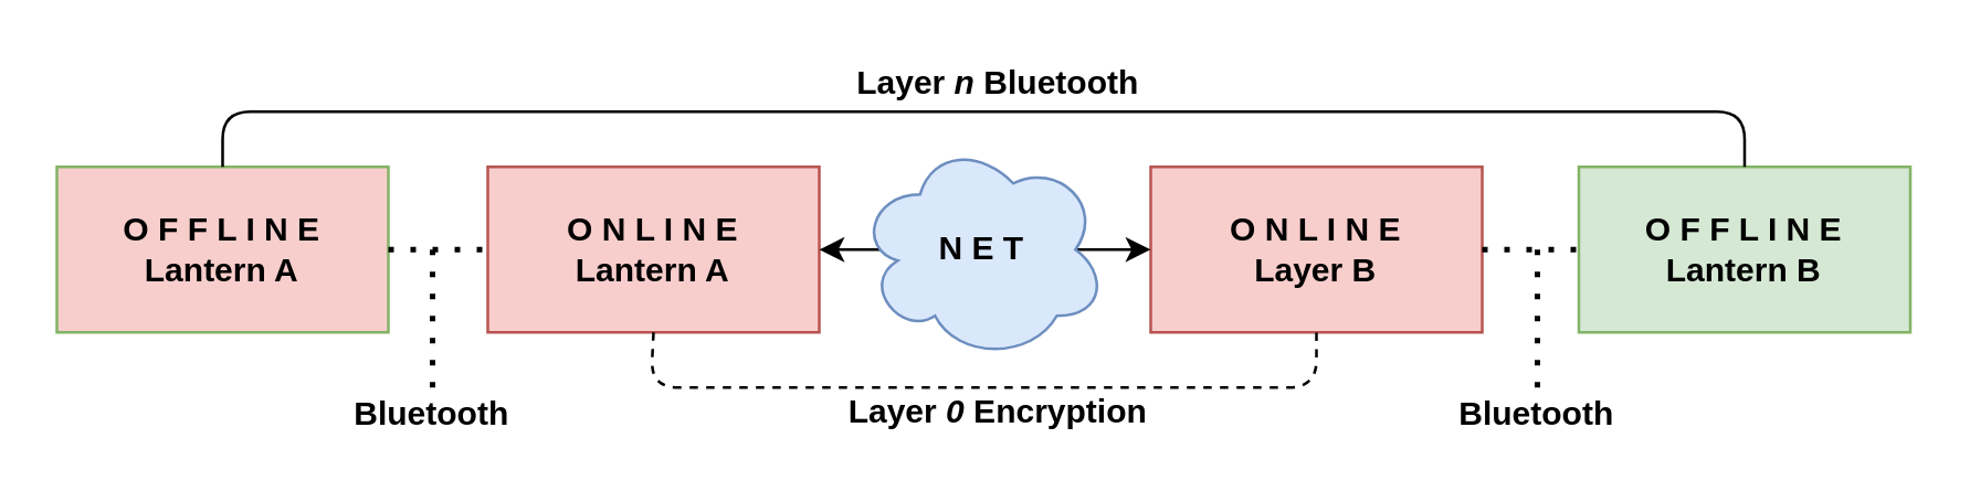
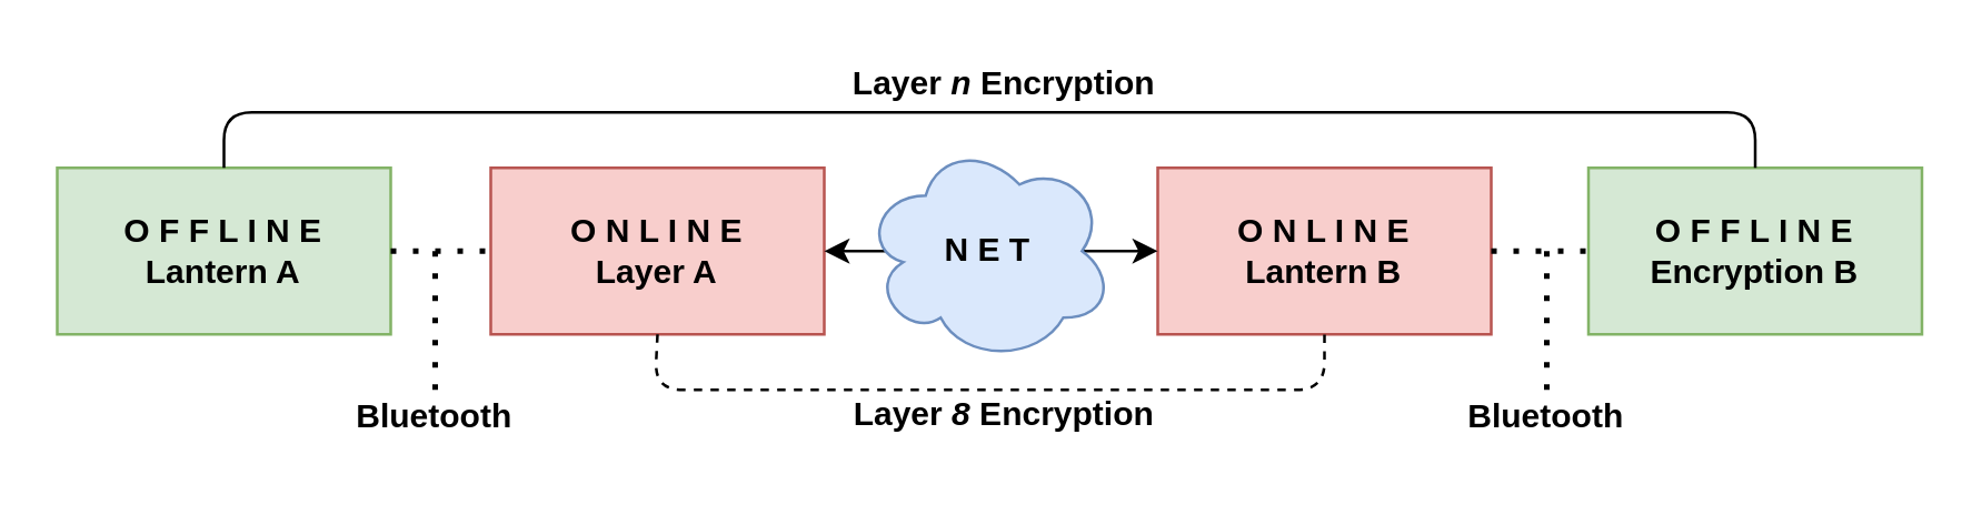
  <mxCell id="0" />
  <mxCell id="1" parent="0" />
- <mxCell id="2" value="O F F L I N E&lt;br&gt;Lantern A" style="rounded=0;whiteSpace=wrap;html=1;fillColor=#f8cecc;strokeColor=#82b366;fontStyle=1;" vertex="1" parent="1"><mxGeometry x="20" y="60" width="120" height="60" as="geometry" /></mxCell>
- <mxCell id="3" value="O N L I N E&lt;br&gt;Layer B" style="rounded=0;whiteSpace=wrap;html=1;fillColor=#f8cecc;strokeColor=#b85450;fontStyle=1" vertex="1" parent="1"><mxGeometry x="416" y="60" width="120" height="60" as="geometry" /></mxCell>
- <mxCell id="4" value="O N L I N E&lt;br&gt;Lantern A" style="rounded=0;whiteSpace=wrap;html=1;fillColor=#f8cecc;strokeColor=#b85450;fontStyle=1" vertex="1" parent="1"><mxGeometry x="176" y="60" width="120" height="60" as="geometry" /></mxCell>
- <mxCell id="5" value="O F F L I N E&lt;br&gt;Lantern B" style="rounded=0;whiteSpace=wrap;html=1;fillColor=#d5e8d4;strokeColor=#82b366;fontStyle=1" vertex="1" parent="1"><mxGeometry x="571" y="60" width="120" height="60" as="geometry" /></mxCell>
+ <mxCell id="2" value="O F F L I N E&lt;br&gt;Lantern A" style="rounded=0;whiteSpace=wrap;html=1;fillColor=#d5e8d4;strokeColor=#82b366;fontStyle=1" vertex="1" parent="1"><mxGeometry x="20" y="60" width="120" height="60" as="geometry" /></mxCell>
+ <mxCell id="3" value="O N L I N E&lt;br&gt;Lantern B" style="rounded=0;whiteSpace=wrap;html=1;fillColor=#f8cecc;strokeColor=#b85450;fontStyle=1" vertex="1" parent="1"><mxGeometry x="416" y="60" width="120" height="60" as="geometry" /></mxCell>
+ <mxCell id="4" value="O N L I N E&lt;br&gt;Layer A" style="rounded=0;whiteSpace=wrap;html=1;fillColor=#f8cecc;strokeColor=#b85450;fontStyle=1" vertex="1" parent="1"><mxGeometry x="176" y="60" width="120" height="60" as="geometry" /></mxCell>
+ <mxCell id="5" value="O F F L I N E&lt;br&gt;Encryption B" style="rounded=0;whiteSpace=wrap;html=1;fillColor=#d5e8d4;strokeColor=#82b366;fontStyle=1" vertex="1" parent="1"><mxGeometry x="571" y="60" width="120" height="60" as="geometry" /></mxCell>
  <mxCell id="6" value="" style="endArrow=none;dashed=1;html=1;dashPattern=1 3;strokeWidth=2;exitX=1;exitY=0.5;exitDx=0;exitDy=0;entryX=0;entryY=0.5;entryDx=0;entryDy=0;" edge="1" parent="1" source="2" target="4"><mxGeometry width="50" height="50" relative="1" as="geometry"><mxPoint x="336" y="260" as="sourcePoint" /><mxPoint x="386" y="210" as="targetPoint" /></mxGeometry></mxCell>
  <mxCell id="7" value="" style="endArrow=none;dashed=1;html=1;dashPattern=1 3;strokeWidth=2;exitX=1;exitY=0.5;exitDx=0;exitDy=0;entryX=0;entryY=0.5;entryDx=0;entryDy=0;" edge="1" parent="1" source="3" target="5"><mxGeometry width="50" height="50" relative="1" as="geometry"><mxPoint x="576" y="300" as="sourcePoint" /><mxPoint x="626" y="250" as="targetPoint" /></mxGeometry></mxCell>
  <mxCell id="8" value="" style="endArrow=classic;html=1;entryX=0;entryY=0.5;entryDx=0;entryDy=0;startArrow=classic;startFill=1;" edge="1" parent="1" source="4" target="3"><mxGeometry relative="1" as="geometry"><mxPoint x="326" y="370" as="sourcePoint" /><mxPoint x="426" y="370" as="targetPoint" /></mxGeometry></mxCell>
  <mxCell id="9" value="N E T" style="ellipse;shape=cloud;whiteSpace=wrap;html=1;fontFamily=Helvetica;fontSize=12;align=center;strokeColor=#6c8ebf;fillColor=#dae8fc;fontStyle=1" vertex="1" parent="8"><mxGeometry width="90" height="80" relative="1" as="geometry"><mxPoint x="-46" y="-40" as="offset" /></mxGeometry></mxCell>
  <mxCell id="10" value="Bluetooth" style="text;html=1;strokeColor=none;fillColor=none;align=center;verticalAlign=middle;whiteSpace=wrap;rounded=0;fontStyle=1" vertex="1" parent="1"><mxGeometry x="126" y="140" width="60" height="20" as="geometry" /></mxCell>
  <mxCell id="11" value="Bluetooth" style="text;html=1;strokeColor=none;fillColor=none;align=center;verticalAlign=middle;whiteSpace=wrap;rounded=0;fontStyle=1" vertex="1" parent="1"><mxGeometry x="526" y="140" width="60" height="20" as="geometry" /></mxCell>
  <mxCell id="12" value="" style="endArrow=none;dashed=1;html=1;dashPattern=1 3;strokeWidth=2;entryX=0.5;entryY=0;entryDx=0;entryDy=0;" edge="1" parent="1" target="10"><mxGeometry width="50" height="50" relative="1" as="geometry"><mxPoint x="156" y="90" as="sourcePoint" /><mxPoint x="386" y="190" as="targetPoint" /></mxGeometry></mxCell>
  <mxCell id="13" value="" style="endArrow=none;dashed=1;html=1;dashPattern=1 3;strokeWidth=2;exitX=0.5;exitY=0;exitDx=0;exitDy=0;" edge="1" parent="1" source="11"><mxGeometry width="50" height="50" relative="1" as="geometry"><mxPoint x="506" y="280" as="sourcePoint" /><mxPoint x="556" y="90" as="targetPoint" /></mxGeometry></mxCell>
  <mxCell id="14" value="" style="endArrow=none;html=1;exitX=0.5;exitY=0;exitDx=0;exitDy=0;entryX=0.5;entryY=0;entryDx=0;entryDy=0;dashed=0;" edge="1" parent="1" source="2" target="5"><mxGeometry width="50" height="50" relative="1" as="geometry"><mxPoint x="146" as="sourcePoint" y="0" /><mxPoint x="196" y="-50" as="targetPoint" /><Array as="points"><mxPoint x="80" y="40" /><mxPoint x="631" y="40" /></Array></mxGeometry></mxCell>
  <mxCell id="15" value="" style="endArrow=none;html=1;exitX=0.5;exitY=1;exitDx=0;exitDy=0;entryX=0.5;entryY=1;entryDx=0;entryDy=0;dashed=1;" edge="1" parent="1" source="4" target="3"><mxGeometry width="50" height="50" relative="1" as="geometry"><mxPoint x="235" y="180" as="sourcePoint" /><mxPoint x="786" y="180" as="targetPoint" /><Array as="points"><mxPoint x="235" y="140" /><mxPoint x="356" y="140" /><mxPoint x="476" y="140" /></Array></mxGeometry></mxCell>
- <mxCell id="16" value="Layer &lt;i&gt;0&lt;/i&gt; Encryption" style="text;html=1;strokeColor=none;fillColor=none;align=center;verticalAlign=middle;whiteSpace=wrap;rounded=0;fontStyle=1" vertex="1" parent="1"><mxGeometry x="296" y="139" width="130" height="20" as="geometry" /></mxCell>
- <mxCell id="17" value="Layer &lt;i&gt;n&lt;/i&gt; Bluetooth" style="text;html=1;strokeColor=none;fillColor=none;align=center;verticalAlign=middle;whiteSpace=wrap;rounded=0;fontStyle=1" vertex="1" parent="1"><mxGeometry x="296" y="20" width="130" height="20" as="geometry" /></mxCell>
+ <mxCell id="16" value="Layer &lt;i&gt;8&lt;/i&gt; Encryption" style="text;html=1;strokeColor=none;fillColor=none;align=center;verticalAlign=middle;whiteSpace=wrap;rounded=0;fontStyle=1" vertex="1" parent="1"><mxGeometry x="296" y="139" width="130" height="20" as="geometry" /></mxCell>
+ <mxCell id="17" value="Layer &lt;i&gt;n&lt;/i&gt; Encryption" style="text;html=1;strokeColor=none;fillColor=none;align=center;verticalAlign=middle;whiteSpace=wrap;rounded=0;fontStyle=1" vertex="1" parent="1"><mxGeometry x="296" y="20" width="130" height="20" as="geometry" /></mxCell>
